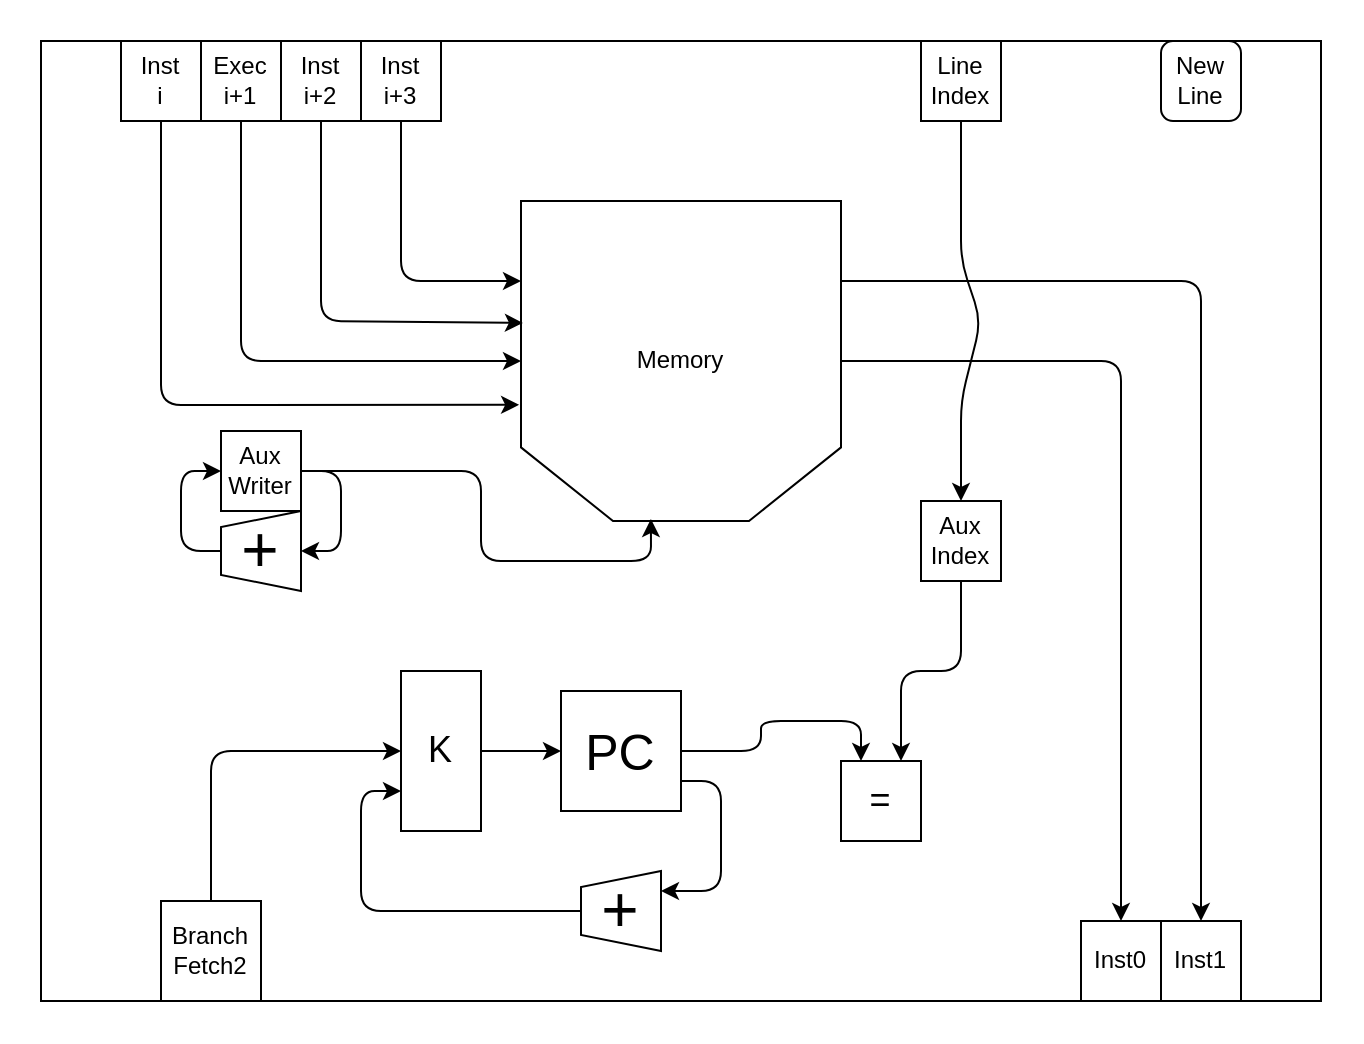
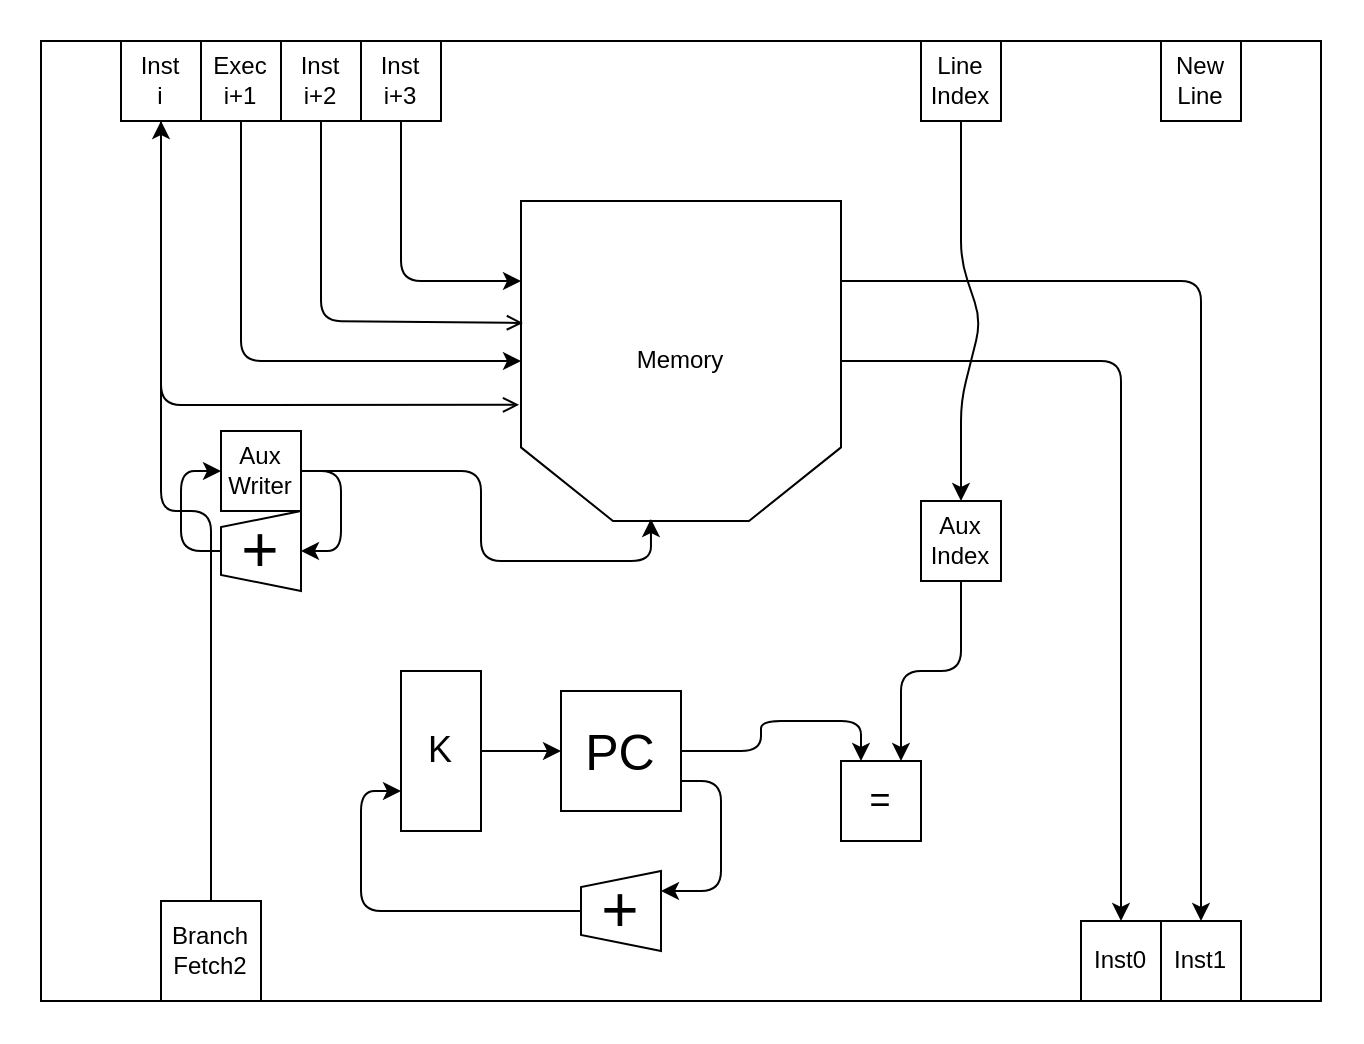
  <mxCell id="0" />
  <mxCell id="1" parent="0" />
  <mxCell id="2" value="" style="rounded=0;whiteSpace=wrap;html=1;" vertex="1" parent="1"><mxGeometry x="20" y="20" width="640" height="480" as="geometry" /></mxCell>
  <mxCell id="3" value="Memory" style="shape=loopLimit;whiteSpace=wrap;html=1;direction=west;size=46;" vertex="1" parent="1"><mxGeometry x="260" y="100" width="160" height="160" as="geometry" /></mxCell>
  <mxCell id="4" value="Inst&lt;br&gt;i+3" style="whiteSpace=wrap;html=1;aspect=fixed;" vertex="1" parent="1"><mxGeometry x="180" y="20" width="40" height="40" as="geometry" /></mxCell>
- <mxCell id="5" value="" style="endArrow=classic;html=1;exitX=0.5;exitY=1;exitDx=0;exitDy=0;entryX=1.006;entryY=0.363;entryDx=0;entryDy=0;entryPerimeter=0;" edge="1" parent="1" source="8" target="3"><mxGeometry width="50" height="50" relative="1" as="geometry"><mxPoint x="50" y="410" as="sourcePoint" /><mxPoint x="70" y="400" as="targetPoint" /><Array as="points"><mxPoint x="80" y="202" /></Array></mxGeometry></mxCell>
+ <mxCell id="5" value="" style="endArrow=open;html=1;exitX=0.5;exitY=1;exitDx=0;exitDy=0;entryX=1.006;entryY=0.363;entryDx=0;entryDy=0;entryPerimeter=0;" edge="1" parent="1" source="8" target="3"><mxGeometry width="50" height="50" relative="1" as="geometry"><mxPoint x="50" y="410" as="sourcePoint" /><mxPoint x="70" y="400" as="targetPoint" /><Array as="points"><mxPoint x="80" y="202" /></Array></mxGeometry></mxCell>
  <mxCell id="6" value="Inst&lt;br&gt;i+2" style="whiteSpace=wrap;html=1;aspect=fixed;" vertex="1" parent="1"><mxGeometry x="140" y="20" width="40" height="40" as="geometry" /></mxCell>
  <mxCell id="7" value="Exec&lt;br&gt;i+1" style="whiteSpace=wrap;html=1;aspect=fixed;" vertex="1" parent="1"><mxGeometry x="100" y="20" width="40" height="40" as="geometry" /></mxCell>
  <mxCell id="8" value="Inst&lt;br&gt;i" style="whiteSpace=wrap;html=1;aspect=fixed;" vertex="1" parent="1"><mxGeometry x="60" y="20" width="40" height="40" as="geometry" /></mxCell>
  <mxCell id="9" value="" style="endArrow=classic;html=1;exitX=0.5;exitY=1;exitDx=0;exitDy=0;entryX=1;entryY=0.5;entryDx=0;entryDy=0;" edge="1" parent="1" source="7" target="3"><mxGeometry width="50" height="50" relative="1" as="geometry"><mxPoint x="20" y="450" as="sourcePoint" /><mxPoint x="70" y="400" as="targetPoint" /><Array as="points"><mxPoint x="120" y="180" /></Array></mxGeometry></mxCell>
  <mxCell id="10" value="" style="endArrow=classic;html=1;exitX=0.5;exitY=1;exitDx=0;exitDy=0;entryX=1;entryY=0.75;entryDx=0;entryDy=0;" edge="1" parent="1" source="4" target="3"><mxGeometry width="50" height="50" relative="1" as="geometry"><mxPoint x="20" y="450" as="sourcePoint" /><mxPoint x="70" y="400" as="targetPoint" /><Array as="points"><mxPoint x="200" y="140" /></Array></mxGeometry></mxCell>
- <mxCell id="11" value="" style="endArrow=classic;html=1;exitX=0.5;exitY=1;exitDx=0;exitDy=0;entryX=0.994;entryY=0.619;entryDx=0;entryDy=0;entryPerimeter=0;" edge="1" parent="1" source="6" target="3"><mxGeometry width="50" height="50" relative="1" as="geometry"><mxPoint x="20" y="450" as="sourcePoint" /><mxPoint x="70" y="400" as="targetPoint" /><Array as="points"><mxPoint x="160" y="160" /></Array></mxGeometry></mxCell>
+ <mxCell id="11" value="" style="endArrow=open;html=1;exitX=0.5;exitY=1;exitDx=0;exitDy=0;entryX=0.994;entryY=0.619;entryDx=0;entryDy=0;entryPerimeter=0;" edge="1" parent="1" source="6" target="3"><mxGeometry width="50" height="50" relative="1" as="geometry"><mxPoint x="20" y="450" as="sourcePoint" /><mxPoint x="70" y="400" as="targetPoint" /><Array as="points"><mxPoint x="160" y="160" /></Array></mxGeometry></mxCell>
  <mxCell id="12" value="" style="endArrow=classic;html=1;exitX=0;exitY=0.5;exitDx=0;exitDy=0;entryX=0.5;entryY=0;entryDx=0;entryDy=0;" edge="1" parent="1" source="3" target="14"><mxGeometry width="50" height="50" relative="1" as="geometry"><mxPoint x="100" y="450" as="sourcePoint" /><mxPoint x="110" y="440" as="targetPoint" /><Array as="points"><mxPoint x="560" y="180" /></Array></mxGeometry></mxCell>
  <mxCell id="13" value="Inst1" style="whiteSpace=wrap;html=1;aspect=fixed;" vertex="1" parent="1"><mxGeometry x="580" y="460" width="40" height="40" as="geometry" /></mxCell>
  <mxCell id="14" value="Inst0" style="whiteSpace=wrap;html=1;aspect=fixed;" vertex="1" parent="1"><mxGeometry x="540" y="460" width="40" height="40" as="geometry" /></mxCell>
  <mxCell id="15" value="" style="endArrow=classic;html=1;exitX=0;exitY=0.75;exitDx=0;exitDy=0;entryX=0.5;entryY=0;entryDx=0;entryDy=0;" edge="1" parent="1" source="3" target="13"><mxGeometry width="50" height="50" relative="1" as="geometry"><mxPoint x="100" y="450" as="sourcePoint" /><mxPoint x="150" y="400" as="targetPoint" /><Array as="points"><mxPoint x="600" y="140" /></Array></mxGeometry></mxCell>
  <mxCell id="16" style="edgeStyle=orthogonalEdgeStyle;rounded=1;orthogonalLoop=1;jettySize=auto;html=1;exitX=1;exitY=0.75;exitDx=0;exitDy=0;entryX=0.75;entryY=1;entryDx=0;entryDy=0;" edge="1" parent="1" source="18" target="26"><mxGeometry relative="1" as="geometry" /></mxCell>
  <mxCell id="17" style="edgeStyle=orthogonalEdgeStyle;rounded=1;orthogonalLoop=1;jettySize=auto;html=1;exitX=1;exitY=0.5;exitDx=0;exitDy=0;entryX=0.25;entryY=0;entryDx=0;entryDy=0;" edge="1" parent="1" source="18" target="34"><mxGeometry relative="1" as="geometry"><mxPoint x="390" y="572" as="targetPoint" /></mxGeometry></mxCell>
  <mxCell id="18" value="&lt;font style=&quot;font-size: 25px&quot;&gt;PC&lt;/font&gt;" style="whiteSpace=wrap;html=1;aspect=fixed;" vertex="1" parent="1"><mxGeometry x="280" y="345" width="60" height="60" as="geometry" /></mxCell>
  <mxCell id="19" value="Line&lt;br&gt;Index" style="whiteSpace=wrap;html=1;aspect=fixed;" vertex="1" parent="1"><mxGeometry x="460" y="20" width="40" height="40" as="geometry" /></mxCell>
  <mxCell id="20" style="edgeStyle=orthogonalEdgeStyle;rounded=1;orthogonalLoop=1;jettySize=auto;html=1;exitX=0.5;exitY=1;exitDx=0;exitDy=0;entryX=0.75;entryY=0;entryDx=0;entryDy=0;" edge="1" parent="1" source="21" target="34"><mxGeometry relative="1" as="geometry"><mxPoint x="420" y="570" as="targetPoint" /></mxGeometry></mxCell>
  <mxCell id="21" value="Aux&lt;br&gt;Index" style="whiteSpace=wrap;html=1;aspect=fixed;" vertex="1" parent="1"><mxGeometry x="460" y="250" width="40" height="40" as="geometry" /></mxCell>
  <mxCell id="22" value="" style="endArrow=classic;html=1;entryX=0.5;entryY=0;entryDx=0;entryDy=0;exitX=0.5;exitY=1;exitDx=0;exitDy=0;" edge="1" parent="1" source="19" target="21"><mxGeometry width="50" height="50" relative="1" as="geometry"><mxPoint x="420" y="571" as="sourcePoint" /><mxPoint x="470" y="521" as="targetPoint" /><Array as="points"><mxPoint x="480" y="130" /><mxPoint x="490" y="160" /><mxPoint x="480" y="200" /></Array></mxGeometry></mxCell>
- <mxCell id="23" style="edgeStyle=orthogonalEdgeStyle;rounded=1;orthogonalLoop=1;jettySize=auto;html=1;exitX=0.5;exitY=0;exitDx=0;exitDy=0;entryX=0;entryY=0.5;entryDx=0;entryDy=0;" edge="1" parent="1" source="24" target="28"><mxGeometry relative="1" as="geometry" /></mxCell>
+ <mxCell id="23" style="edgeStyle=orthogonalEdgeStyle;rounded=1;orthogonalLoop=1;jettySize=auto;html=1;exitX=0.5;exitY=0;exitDx=0;exitDy=0;" edge="1" parent="1" source="24" target="8"><mxGeometry relative="1" as="geometry" /></mxCell>
  <mxCell id="24" value="Branch&lt;br&gt;Fetch2" style="whiteSpace=wrap;html=1;aspect=fixed;" vertex="1" parent="1"><mxGeometry x="80" y="450" width="50" height="50" as="geometry" /></mxCell>
  <mxCell id="25" style="edgeStyle=orthogonalEdgeStyle;rounded=1;orthogonalLoop=1;jettySize=auto;html=1;exitX=0.5;exitY=0;exitDx=0;exitDy=0;entryX=0;entryY=0.75;entryDx=0;entryDy=0;" edge="1" parent="1" source="26" target="28"><mxGeometry relative="1" as="geometry" /></mxCell>
  <mxCell id="26" value="&lt;font style=&quot;font-size: 32px&quot;&gt;+&lt;/font&gt;" style="shape=trapezoid;perimeter=trapezoidPerimeter;whiteSpace=wrap;html=1;direction=north;" vertex="1" parent="1"><mxGeometry x="290" y="435" width="40" height="40" as="geometry" /></mxCell>
  <mxCell id="27" value="" style="edgeStyle=orthogonalEdgeStyle;rounded=1;orthogonalLoop=1;jettySize=auto;html=1;" edge="1" parent="1" source="28" target="18"><mxGeometry relative="1" as="geometry" /></mxCell>
  <mxCell id="28" value="&lt;font style=&quot;font-size: 18px&quot;&gt;K&lt;/font&gt;" style="rounded=0;whiteSpace=wrap;html=1;" vertex="1" parent="1"><mxGeometry x="200" y="335" width="40" height="80" as="geometry" /></mxCell>
  <mxCell id="29" style="edgeStyle=orthogonalEdgeStyle;rounded=1;orthogonalLoop=1;jettySize=auto;html=1;exitX=0.5;exitY=0;exitDx=0;exitDy=0;entryX=0;entryY=0.5;entryDx=0;entryDy=0;" edge="1" parent="1" source="30" target="33"><mxGeometry relative="1" as="geometry" /></mxCell>
  <mxCell id="30" value="&lt;font style=&quot;font-size: 32px&quot;&gt;+&lt;/font&gt;" style="shape=trapezoid;perimeter=trapezoidPerimeter;whiteSpace=wrap;html=1;direction=north;" vertex="1" parent="1"><mxGeometry x="110" y="255" width="40" height="40" as="geometry" /></mxCell>
  <mxCell id="31" style="edgeStyle=orthogonalEdgeStyle;rounded=1;orthogonalLoop=1;jettySize=auto;html=1;exitX=1;exitY=0.5;exitDx=0;exitDy=0;entryX=0.5;entryY=1;entryDx=0;entryDy=0;" edge="1" parent="1" source="33" target="30"><mxGeometry relative="1" as="geometry" /></mxCell>
  <mxCell id="32" style="edgeStyle=orthogonalEdgeStyle;rounded=1;orthogonalLoop=1;jettySize=auto;html=1;exitX=1;exitY=0.5;exitDx=0;exitDy=0;entryX=0.594;entryY=0.006;entryDx=0;entryDy=0;entryPerimeter=0;" edge="1" parent="1" source="33" target="3"><mxGeometry relative="1" as="geometry"><mxPoint x="325" y="270" as="targetPoint" /><Array as="points"><mxPoint x="240" y="235" /><mxPoint x="240" y="280" /><mxPoint x="325" y="280" /></Array></mxGeometry></mxCell>
  <mxCell id="33" value="Aux&lt;br&gt;Writer" style="whiteSpace=wrap;html=1;aspect=fixed;" vertex="1" parent="1"><mxGeometry x="110" y="215" width="40" height="40" as="geometry" /></mxCell>
  <mxCell id="34" value="&lt;font style=&quot;font-size: 18px&quot;&gt;=&lt;br&gt;&lt;/font&gt;" style="rounded=0;whiteSpace=wrap;html=1;" vertex="1" parent="1"><mxGeometry x="420" y="380" width="40" height="40" as="geometry" /></mxCell>
- <mxCell id="35" value="New&lt;br&gt;Line" style="whiteSpace=wrap;html=1;aspect=fixed;rounded=1;" vertex="1" parent="1"><mxGeometry x="580" y="20" width="40" height="40" as="geometry" /></mxCell>
+ <mxCell id="35" value="New&lt;br&gt;Line" style="whiteSpace=wrap;html=1;aspect=fixed;" vertex="1" parent="1"><mxGeometry x="580" y="20" width="40" height="40" as="geometry" /></mxCell>
